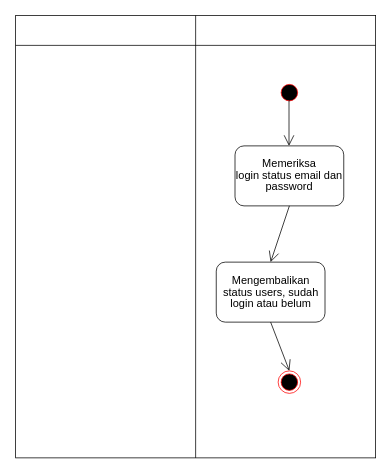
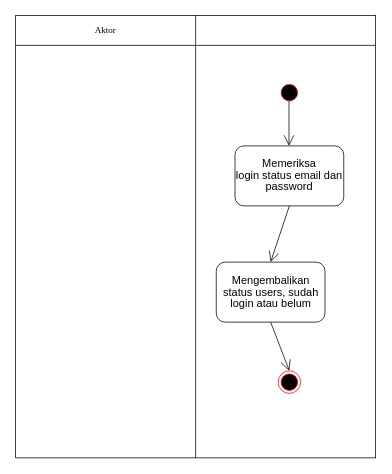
  <mxCell id="0" />
  <mxCell id="1" parent="0" />
  <mxCell id="2" value="" style="shape=internalStorage;whiteSpace=wrap;html=1;backgroundOutline=1;rounded=0;shadow=0;comic=0;startSize=20;strokeWidth=1;fontFamily=Verdana;dx=240;dy=40;" vertex="1" parent="1"><mxGeometry x="20" y="20" width="480" height="590" as="geometry" /></mxCell>
+ <mxCell id="3" value="Aktor" style="text;html=1;strokeColor=none;fillColor=none;align=center;verticalAlign=middle;whiteSpace=wrap;rounded=0;shadow=0;comic=0;startSize=20;fontFamily=Verdana;" vertex="1" parent="1"><mxGeometry x="120" y="30" width="40" height="20" as="geometry" /></mxCell>
  <mxCell id="4" value="" style="ellipse;html=1;shape=startState;fillColor=#000000;strokeColor=#ff0000;rounded=0;shadow=0;comic=0;startSize=20;fontFamily=Verdana;" vertex="1" parent="1"><mxGeometry x="370" y="108" width="30" height="30" as="geometry" /></mxCell>
  <mxCell id="5" value="" style="rounded=1;whiteSpace=wrap;html=1;shadow=0;comic=0;startSize=20;strokeWidth=1;fontFamily=Verdana;" vertex="1" parent="1"><mxGeometry x="312.5" y="194" width="145" height="80" as="geometry" /></mxCell>
  <mxCell id="6" value="&lt;span style=&quot;font-size: 11.0pt ; line-height: 107% ; font-family: &amp;#34;calibri&amp;#34; , sans-serif&quot;&gt;Memeriksa&lt;br/&gt;login status email dan password&lt;/span&gt;" style="text;html=1;strokeColor=none;fillColor=none;align=center;verticalAlign=middle;whiteSpace=wrap;rounded=0;shadow=0;comic=0;startSize=20;fontFamily=Verdana;" vertex="1" parent="1"><mxGeometry x="300" y="223" width="170" height="20" as="geometry" /></mxCell>
  <mxCell id="7" value="&lt;span style=&quot;font-size: 11.0pt ; line-height: 107% ; font-family: &amp;#34;calibri&amp;#34; , sans-serif&quot;&gt;Mengembalikan&lt;br/&gt;status users, sudah login atau belum&lt;/span&gt;" style="rounded=1;whiteSpace=wrap;html=1;shadow=0;comic=0;startSize=20;strokeWidth=1;fontFamily=Verdana;" vertex="1" parent="1"><mxGeometry x="287.5" y="349" width="145" height="80" as="geometry" /></mxCell>
  <mxCell id="8" value="" style="endArrow=open;endFill=1;endSize=12;html=1;fontFamily=Verdana;exitX=0.5;exitY=1;exitDx=0;exitDy=0;entryX=0.5;entryY=0;entryDx=0;entryDy=0;" edge="1" parent="1" source="5" target="7"><mxGeometry width="160" relative="1" as="geometry"><mxPoint x="130" y="264" as="sourcePoint" /><mxPoint x="290" y="264" as="targetPoint" /></mxGeometry></mxCell>
  <mxCell id="9" value="" style="endArrow=open;endFill=1;endSize=12;html=1;fontFamily=Verdana;exitX=0.5;exitY=1;exitDx=0;exitDy=0;entryX=0.5;entryY=0;entryDx=0;entryDy=0;" edge="1" parent="1"><mxGeometry width="160" relative="1" as="geometry"><mxPoint x="384.5" y="134" as="sourcePoint" /><mxPoint x="384.5" y="194" as="targetPoint" /></mxGeometry></mxCell>
  <mxCell id="10" value="" style="ellipse;html=1;shape=endState;fillColor=#000000;strokeColor=#ff0000;rounded=0;shadow=0;comic=0;startSize=20;fontFamily=Verdana;" vertex="1" parent="1"><mxGeometry x="370" y="494" width="30" height="30" as="geometry" /></mxCell>
  <mxCell id="11" style="edgeStyle=orthogonalEdgeStyle;rounded=0;orthogonalLoop=1;jettySize=auto;html=1;exitX=0.5;exitY=1;exitDx=0;exitDy=0;startSize=20;fontFamily=Verdana;" edge="1" parent="1" source="2" target="2"><mxGeometry relative="1" as="geometry" /></mxCell>
  <mxCell id="12" value="" style="endArrow=open;endFill=1;endSize=12;html=1;fontFamily=Verdana;exitX=0.5;exitY=1;exitDx=0;exitDy=0;entryX=0.5;entryY=0;entryDx=0;entryDy=0;" edge="1" parent="1" source="7" target="10"><mxGeometry width="160" relative="1" as="geometry"><mxPoint x="395" y="284" as="sourcePoint" /><mxPoint x="395" y="344" as="targetPoint" /></mxGeometry></mxCell>
